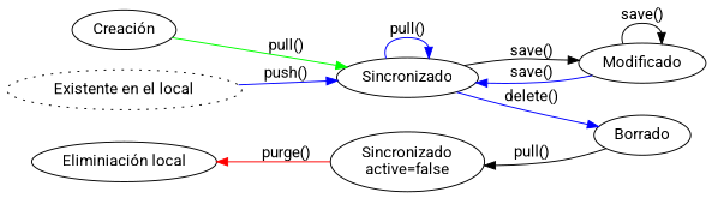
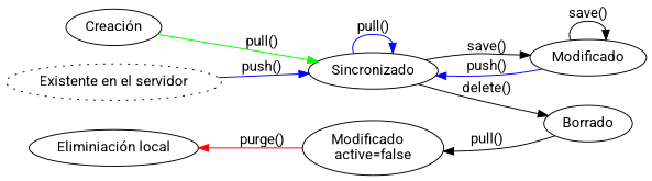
  digraph {
    fontname=Roboto
    rankdir=LR
    node [fontname=Roboto]
    edge [fontname=Roboto]
-   n1 [label="Existente en el local" style=dotted]
+   n1 [label="Existente en el servidor" style=dotted]
    n2 [label="Creación"]
    n3 [label="Eliminiación local"]
    n4 [label=Sincronizado]
-   n5 [label="Sincronizado\lactive=false"]
+   n5 [label="Modificado\lactive=false"]
    n6 [label=Modificado]
    n7 [label=Borrado]
    subgraph sub_1 {
      rank=same
      n1
      n2
      n3
    }
    subgraph sub_2 {
      rank=same
      n4
      n5
    }
    n1 -> n4 [color=blue label="push()"]
    n2 -> n4 [color=green label="pull()"]
    n4 -> n4 [color=blue label="pull()"]
    n4 -> n6 [label="save()"]
-   n4 -> n7 [label="delete()" color=blue]
+   n4 -> n7 [label="delete()"]
    n5 -> n3 [color=red label="purge()"]
-   n6 -> n4 [color=blue label="save()"]
+   n6 -> n4 [color=blue label="push()"]
    n6 -> n6 [label="save()"]
    n7 -> n5 [color=black label="pull()"]
  }
